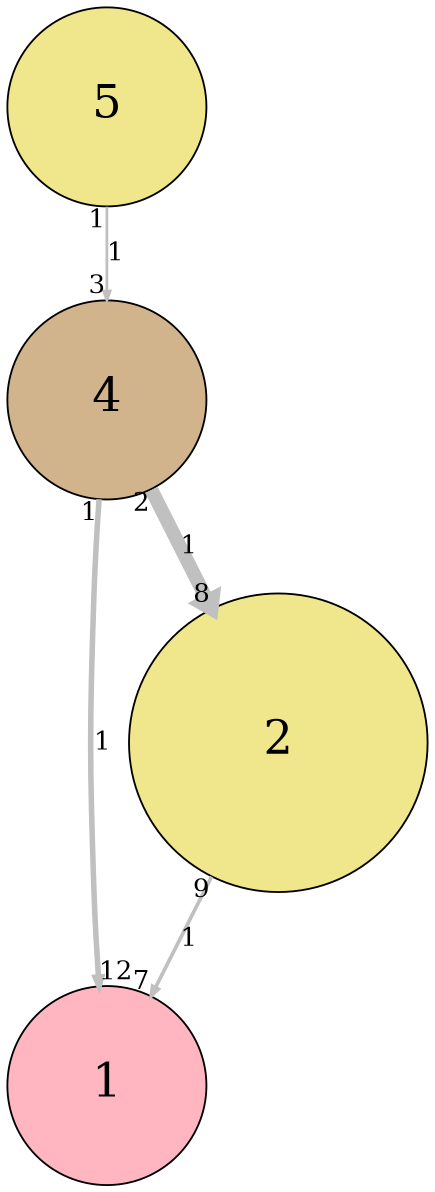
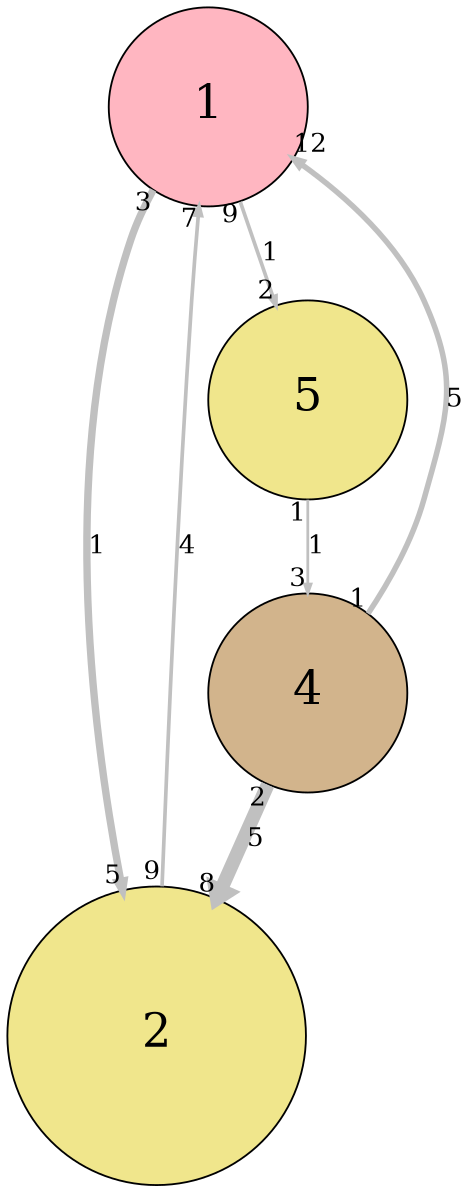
  digraph {
    rankdir=TB
    scale=1
    splines=spline
    node [fillcolor=khaki fontsize=25 shape=circle style=filled]
    edge [arrowsize=0.5 capacity=1 color=grey from_pd=8 penwidth=2.0 pt=17 splines=true taillabel=9]
    n1 [fillcolor=lightpink height=1.5 label=1 width=1.5]
    n2 [height=2.25 label=2 width=2.25]
    n3 [height=1.5 label=5 width=1.5]
    n4 [fillcolor=tan height=1.5 label=4 width=1.5]
-   n2 -> n1 [headlabel=7 label=1 to_pd=6]
+   n1 -> n2 [from_pd=2 headlabel=5 label=1 penwidth=4.0 pt=13 taillabel=3 to_pd=4]
+   n1 -> n3 [headlabel=2 label=1 to_pd=1]
+   n2 -> n1 [headlabel=7 label=4 to_pd=6]
    n3 -> n4 [from_pd=0 headlabel=3 label=1 penwidth=1.5 pt=18 taillabel=1 to_pd=2]
-   n4 -> n1 [from_pd=0 headlabel=12 label=1 penwidth=3.0 pt=15 taillabel=1 to_pd=11]
-   n4 -> n2 [from_pd=1 headlabel=8 label=1 penwidth=7.5 pt=6 taillabel=2 to_pd=7]
+   n4 -> n1 [from_pd=0 headlabel=12 label=5 penwidth=3.0 pt=15 taillabel=1 to_pd=11]
+   n4 -> n2 [from_pd=1 headlabel=8 label=5 penwidth=7.5 pt=6 taillabel=2 to_pd=7]
  }
